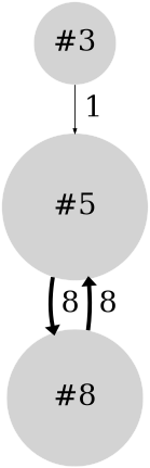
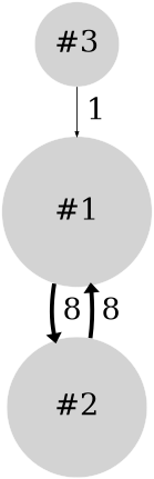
  digraph {
    node [color=white fillcolor=lightgray fontsize=64 shape=circle style=filled]
    edge [color=black fontsize=64 penwidth=9.000000 style=solid]
-   n1 [label="#5" width=4.459432]
-   n2 [label="#8" width=4.169925]
+   n1 [label=" #1 " width=4.459432]
+   n2 [label=" #2 " width=4.169925]
    n3 [label=" #3 " width=2.000000]
    n1 -> n2 [label=" 8 "]
    n2 -> n1 [label=" 8 "]
    n3 -> n1 [label=" 1 " penwidth=2.000000]
  }
